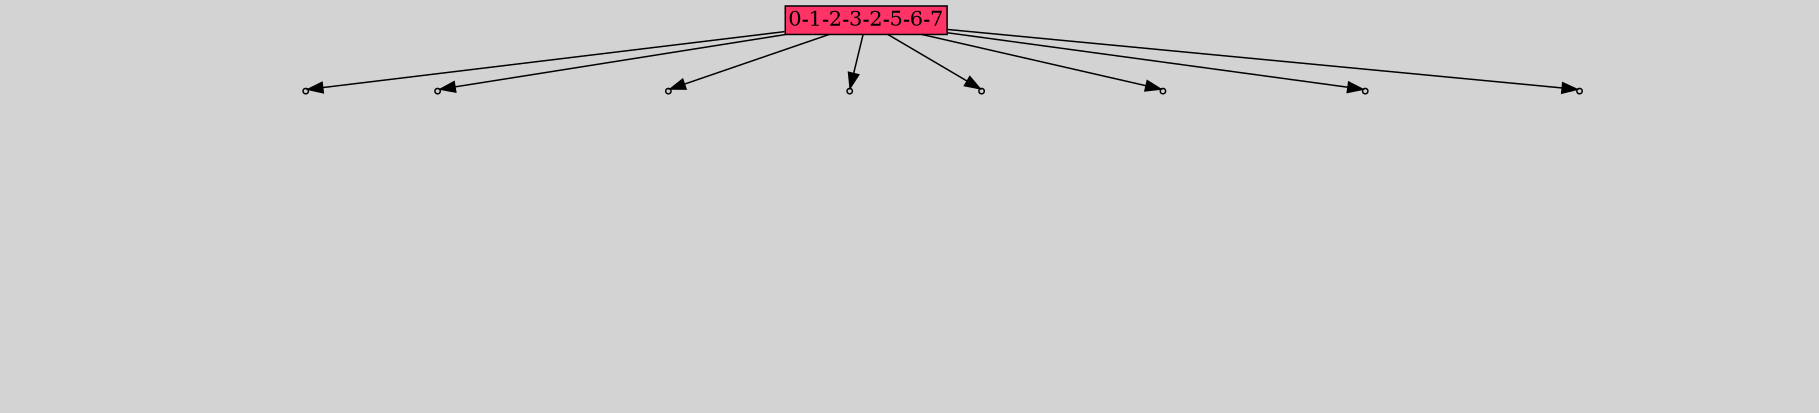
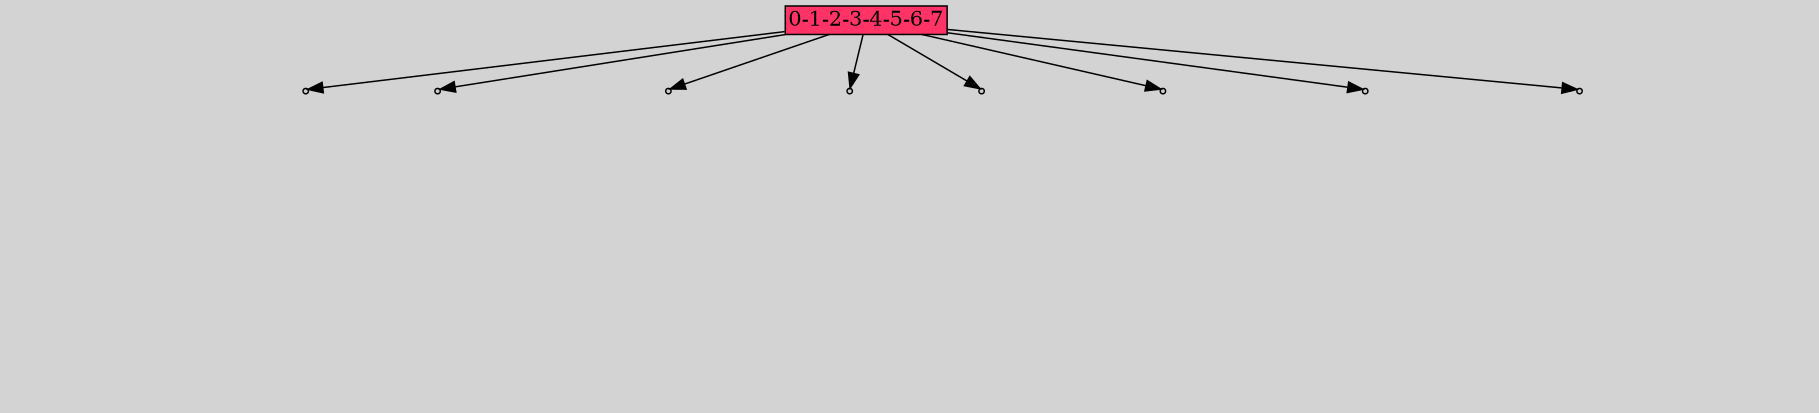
  digraph {
    bgcolor=lightgray
    node [shape=box style=filled]
-   n1 [fillcolor="#ff3366" height=0 label="0-1-2-3-2-5-6-7" margin=0.03 width=0]
+   n1 [fillcolor="#ff3366" height=0 label="0-1-2-3-4-5-6-7" margin=0.03 width=0]
    n2 [fillcolor="#cccccc" label=1 shape=point]
    n3 [fillcolor="#cccccc" label=1 shape=point]
    n4 [fillcolor="#cccccc" label=1 shape=point]
    n5 [fillcolor="#cccccc" label=1 shape=point]
    n6 [fillcolor="#cccccc" label=1 shape=point]
    n7 [fillcolor="#cccccc" label=1 shape=point]
    n8 [fillcolor="#cccccc" label=1 shape=point]
    n9 [fillcolor="#cccccc" label=1 shape=point]
    n10 [label="19|6&1|13#0|14&#92;n11|5&1|21#1|18&#92;n1|5&0|13#1|11&#92;n12|6&0|6#0|5&#92;n18|0&0|14#1|7&#92;n" style=invis]
    n11 [label="7|1&1|19#1|14&#92;n15|4&0|9#0|17&#92;n11|5&0|20#1|18&#92;n12|4&0|21#1|21&#92;n9|0&1|4#1|19&#92;n5|5&1|9#0|6&#92;n2|6&0|20#0|0&#92;n12|0&0|16#1|0&#92;n11|7&0|24#0|5&#92;n11|2&0|14#0|23&#92;n12|0&1|6#0|2&#92;n" style=invis]
    n12 [label="18|5&1|21#0|23&#92;n7|2&0|5#1|15&#92;n14|0&1|8#0|10&#92;n10|2&1|20#1|17&#92;n2|4&1|11#0|26&#92;n2|3&0|16#1|17&#92;n12|7&0|11#0|4&#92;n12|0&1|6#0|15&#92;n" style=invis]
    n13 [label="15|2&1|15#0|10&#92;n11|5&1|0#0|10&#92;n4|2&1|12#0|21&#92;n6|1&0|2#1|15&#92;n2|5&0|17#1|24&#92;n1|2&1|6#0|21&#92;n10|0&0|18#1|25&#92;n7|2&0|16#1|5&#92;n10|2&0|0#0|2&#92;n1|2&0|18#1|3&#92;n12|0&1|6#0|2&#92;n" style=invis]
    n14 [label="18|6&1|7#0|8&#92;n9|1&0|6#1|5&#92;n13|6&0|17#1|9&#92;n9|6&0|6#1|24&#92;n2|6&1|1#0|22&#92;n0|0&0|6#1|19&#92;n12|0&1|11#0|24&#92;n" style=invis]
    n15 [label="19|5&1|0#1|12&#92;n1|6&0|5#1|7&#92;n2|0&1|8#0|6&#92;n2|3&0|8#1|5&#92;n8|7&0|19#1|26&#92;n19|0&0|23#0|16&#92;n" style=invis]
    n16 [label="19|0&1|10#1|2&#92;n" style=invis]
    n17 [label="17|1&1|24#1|16&#92;n15|6&1|7#1|10&#92;n12|0&0|25#0|6&#92;n" style=invis]
    n1 -> n2
    n1 -> n3
    n1 -> n4
    n1 -> n5
    n1 -> n6
    n1 -> n7
    n1 -> n8
    n1 -> n9
    n2 -> n10 [style=invis]
    n3 -> n11 [style=invis]
    n4 -> n12 [style=invis]
    n5 -> n13 [style=invis]
    n6 -> n14 [style=invis]
    n7 -> n15 [style=invis]
    n8 -> n16 [style=invis]
    n9 -> n17 [style=invis]
  }
